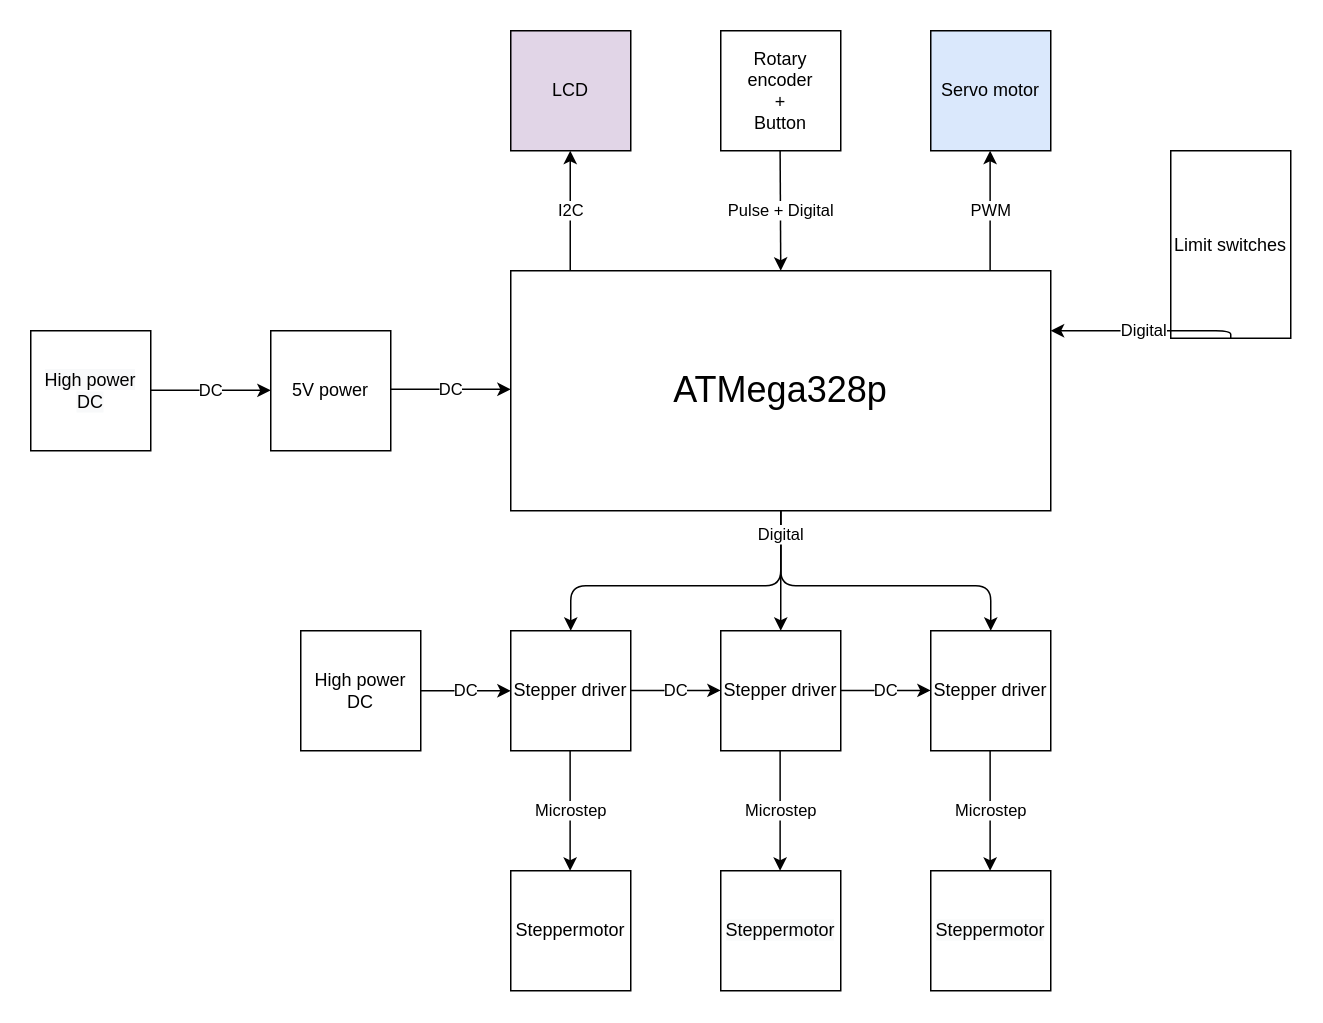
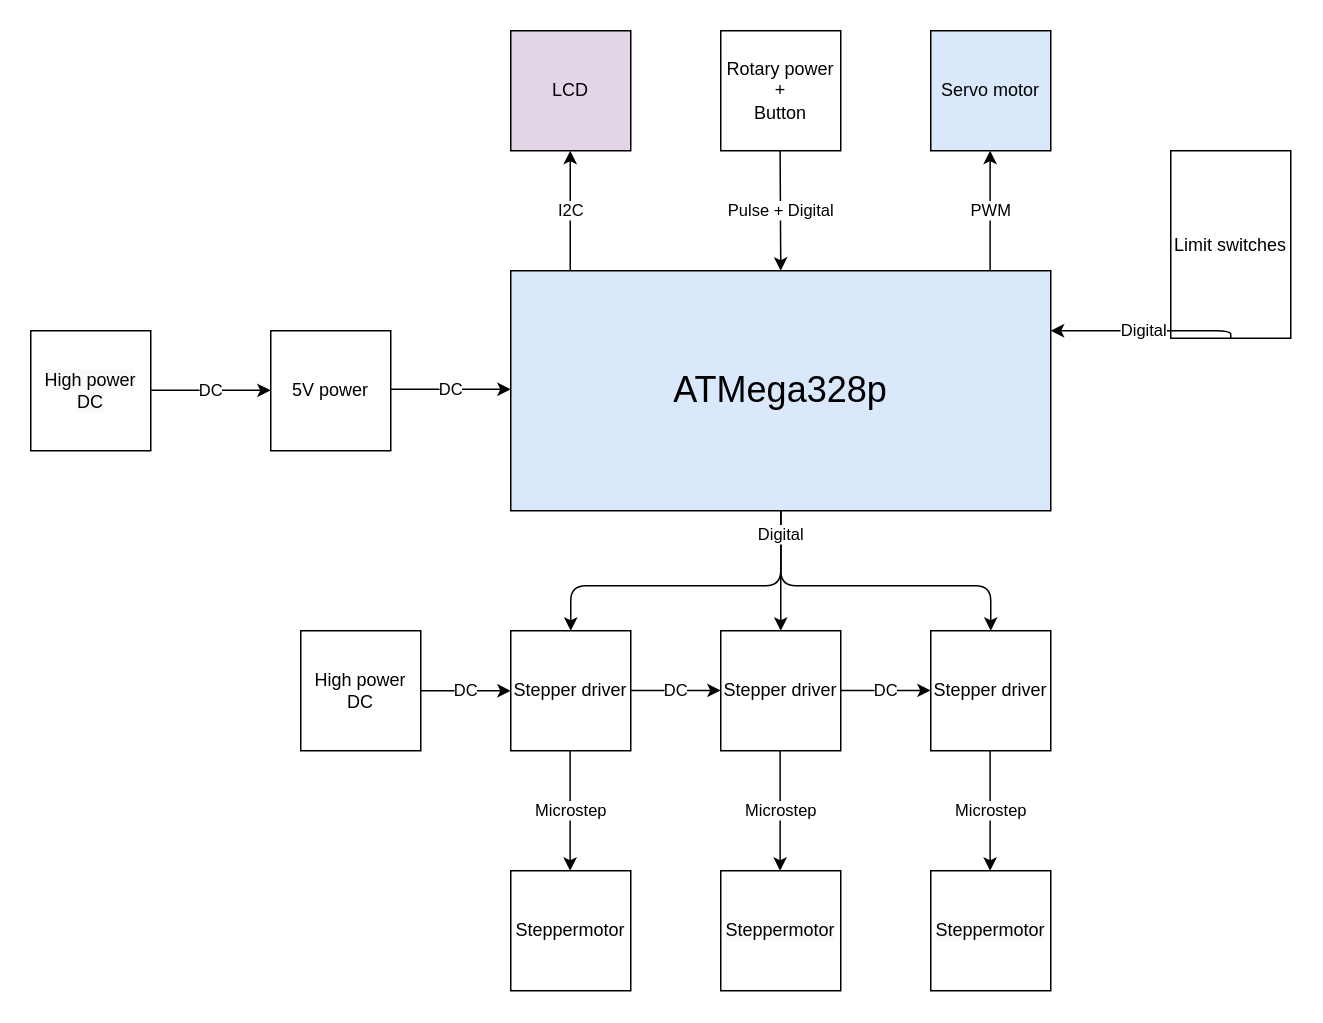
  <mxCell id="0" />
  <mxCell id="1" parent="0" />
- <mxCell id="2" value="ATMega328p" style="rounded=0;whiteSpace=wrap;html=1;fontSize=24;" parent="1" vertex="1"><mxGeometry x="340" y="180" width="360" height="160" as="geometry" /></mxCell>
+ <mxCell id="2" value="ATMega328p" style="rounded=0;whiteSpace=wrap;html=1;fontSize=24;fillColor=#dae8fc;" parent="1" vertex="1"><mxGeometry x="340" y="180" width="360" height="160" as="geometry" /></mxCell>
  <mxCell id="3" value="LCD" style="whiteSpace=wrap;html=1;aspect=fixed;fillColor=#e1d5e7;" parent="1" vertex="1"><mxGeometry x="340" y="20" width="80" height="80" as="geometry" /></mxCell>
- <mxCell id="4" value="Rotary encoder&lt;br&gt;+&lt;br&gt;Button" style="whiteSpace=wrap;html=1;aspect=fixed;" parent="1" vertex="1"><mxGeometry x="480" y="20" width="80" height="80" as="geometry" /></mxCell>
+ <mxCell id="4" value="Rotary power&lt;br&gt;+&lt;br&gt;Button" style="whiteSpace=wrap;html=1;aspect=fixed;" parent="1" vertex="1"><mxGeometry x="480" y="20" width="80" height="80" as="geometry" /></mxCell>
  <mxCell id="5" value="Pulse + Digital" style="endArrow=none;startArrow=classic;html=1;entryX=0.25;entryY=1;entryDx=0;entryDy=0;startFill=1;endFill=0;" parent="1" edge="1"><mxGeometry width="50" height="50" relative="1" as="geometry"><mxPoint x="520" y="180" as="sourcePoint" /><mxPoint x="519.58" y="100" as="targetPoint" /></mxGeometry></mxCell>
  <mxCell id="6" value="Stepper driver" style="whiteSpace=wrap;html=1;aspect=fixed;" parent="1" vertex="1"><mxGeometry x="480" y="420" width="80" height="80" as="geometry" /></mxCell>
  <mxCell id="7" value="&#10;&#10;&lt;span style=&quot;color: rgb(0, 0, 0); font-family: helvetica; font-size: 12px; font-style: normal; font-weight: 400; letter-spacing: normal; text-align: center; text-indent: 0px; text-transform: none; word-spacing: 0px; background-color: rgb(248, 249, 250); display: inline; float: none;&quot;&gt;Steppermotor&lt;/span&gt;&#10;&#10;" style="whiteSpace=wrap;html=1;aspect=fixed;" parent="1" vertex="1"><mxGeometry x="480" y="580" width="80" height="80" as="geometry" /></mxCell>
  <mxCell id="8" value="Steppermotor" style="whiteSpace=wrap;html=1;aspect=fixed;" parent="1" vertex="1"><mxGeometry x="340" y="580" width="80" height="80" as="geometry" /></mxCell>
  <mxCell id="9" value="&#10;&#10;&lt;span style=&quot;color: rgb(0, 0, 0); font-family: helvetica; font-size: 12px; font-style: normal; font-weight: 400; letter-spacing: normal; text-align: center; text-indent: 0px; text-transform: none; word-spacing: 0px; background-color: rgb(248, 249, 250); display: inline; float: none;&quot;&gt;Steppermotor&lt;/span&gt;&#10;&#10;" style="whiteSpace=wrap;html=1;aspect=fixed;" parent="1" vertex="1"><mxGeometry x="620" y="580" width="80" height="80" as="geometry" /></mxCell>
  <mxCell id="10" value="DC" style="edgeStyle=orthogonalEdgeStyle;rounded=0;orthogonalLoop=1;jettySize=auto;html=1;" parent="1" source="11" edge="1"><mxGeometry relative="1" as="geometry"><mxPoint x="340" y="460" as="targetPoint" /></mxGeometry></mxCell>
  <mxCell id="11" value="High power DC" style="whiteSpace=wrap;html=1;aspect=fixed;" parent="1" vertex="1"><mxGeometry x="200" y="420" width="80" height="80" as="geometry" /></mxCell>
  <mxCell id="12" value="&#10;&#10;&lt;span style=&quot;color: rgb(0, 0, 0); font-family: helvetica; font-size: 12px; font-style: normal; font-weight: 400; letter-spacing: normal; text-align: center; text-indent: 0px; text-transform: none; word-spacing: 0px; background-color: rgb(248, 249, 250); display: inline; float: none;&quot;&gt;High power DC&lt;/span&gt;&#10;&#10;" style="whiteSpace=wrap;html=1;aspect=fixed;" parent="1" vertex="1"><mxGeometry y="220" width="80" height="80" as="geometry" x="20" /></mxCell>
  <mxCell id="13" value="5V power" style="whiteSpace=wrap;html=1;aspect=fixed;" parent="1" vertex="1"><mxGeometry x="180" y="220" width="80" height="80" as="geometry" /></mxCell>
  <mxCell id="14" value="DC" style="endArrow=none;html=1;entryX=0.5;entryY=0;entryDx=0;entryDy=0;startArrow=classic;startFill=1;endFill=0;" parent="1" edge="1"><mxGeometry width="50" height="50" relative="1" as="geometry"><mxPoint x="340" y="259" as="sourcePoint" /><mxPoint x="260" y="259" as="targetPoint" /></mxGeometry></mxCell>
  <mxCell id="15" value="DC" style="endArrow=none;html=1;entryX=0.5;entryY=0;entryDx=0;entryDy=0;startArrow=classic;startFill=1;endFill=0;" parent="1" edge="1"><mxGeometry width="50" height="50" relative="1" as="geometry"><mxPoint x="180" y="259.71" as="sourcePoint" /><mxPoint x="100" y="259.71" as="targetPoint" /></mxGeometry></mxCell>
  <mxCell id="16" value="Limit switches" style="whiteSpace=wrap;html=1;aspect=fixed;" parent="1" vertex="1"><mxGeometry x="780" y="100" width="80" height="125" as="geometry" /></mxCell>
  <mxCell id="17" value="Digital" style="endArrow=classic;html=1;entryX=1;entryY=0.5;entryDx=0;entryDy=0;exitX=0.5;exitY=1;exitDx=0;exitDy=0;" parent="1" source="16" edge="1"><mxGeometry width="50" height="50" relative="1" as="geometry"><mxPoint x="580" y="320" as="sourcePoint" /><mxPoint x="700" y="220" as="targetPoint" /><Array as="points"><mxPoint x="820" y="220" /></Array></mxGeometry></mxCell>
  <mxCell id="18" value="Servo motor" style="whiteSpace=wrap;html=1;aspect=fixed;fillColor=#dae8fc;" parent="1" vertex="1"><mxGeometry x="620" y="20" width="80" height="80" as="geometry" /></mxCell>
  <mxCell id="19" value="PWM" style="endArrow=none;html=1;startArrow=classic;startFill=1;endFill=0;" parent="1" edge="1"><mxGeometry width="50" height="50" relative="1" as="geometry"><mxPoint x="659.58" y="100" as="sourcePoint" /><mxPoint x="659.58" y="180" as="targetPoint" /></mxGeometry></mxCell>
  <mxCell id="20" value="Stepper driver" style="whiteSpace=wrap;html=1;aspect=fixed;" parent="1" vertex="1"><mxGeometry x="340" y="420" width="80" height="80" as="geometry" /></mxCell>
  <mxCell id="21" value="Stepper driver" style="whiteSpace=wrap;html=1;aspect=fixed;" parent="1" vertex="1"><mxGeometry x="620" y="420" width="80" height="80" as="geometry" /></mxCell>
  <mxCell id="22" value="Microstep" style="endArrow=classic;html=1;" parent="1" edge="1"><mxGeometry width="50" height="50" relative="1" as="geometry"><mxPoint x="379.58" y="500" as="sourcePoint" /><mxPoint x="379.58" y="580" as="targetPoint" /></mxGeometry></mxCell>
  <mxCell id="23" value="Microstep" style="endArrow=classic;html=1;" parent="1" edge="1"><mxGeometry width="50" height="50" relative="1" as="geometry"><mxPoint x="519.58" y="500" as="sourcePoint" /><mxPoint x="519.58" y="580" as="targetPoint" /></mxGeometry></mxCell>
  <mxCell id="24" value="Microstep" style="endArrow=classic;html=1;" parent="1" edge="1"><mxGeometry width="50" height="50" relative="1" as="geometry"><mxPoint x="659.58" y="500" as="sourcePoint" /><mxPoint x="659.58" y="580" as="targetPoint" /></mxGeometry></mxCell>
  <mxCell id="25" value="DC" style="edgeStyle=orthogonalEdgeStyle;rounded=0;orthogonalLoop=1;jettySize=auto;html=1;" parent="1" edge="1"><mxGeometry relative="1" as="geometry"><mxPoint x="420" y="459.76" as="sourcePoint" /><mxPoint x="480" y="459.76" as="targetPoint" /></mxGeometry></mxCell>
  <mxCell id="26" value="DC" style="edgeStyle=orthogonalEdgeStyle;rounded=0;orthogonalLoop=1;jettySize=auto;html=1;" parent="1" edge="1"><mxGeometry relative="1" as="geometry"><mxPoint x="560" y="459.76" as="sourcePoint" /><mxPoint x="620" y="459.76" as="targetPoint" /></mxGeometry></mxCell>
  <mxCell id="27" value="" style="endArrow=classic;html=1;fontSize=24;entryX=0.5;entryY=0;entryDx=0;entryDy=0;" parent="1" target="20" edge="1"><mxGeometry width="50" height="50" relative="1" as="geometry"><mxPoint x="520" y="340" as="sourcePoint" /><mxPoint x="510" y="390" as="targetPoint" /><Array as="points"><mxPoint x="520" y="390" /><mxPoint x="380" y="390" /></Array></mxGeometry></mxCell>
  <mxCell id="28" value="" style="endArrow=classic;html=1;fontSize=24;entryX=0.5;entryY=0;entryDx=0;entryDy=0;" parent="1" target="21" edge="1"><mxGeometry width="50" height="50" relative="1" as="geometry"><mxPoint x="520" y="340" as="sourcePoint" /><mxPoint x="510" y="390" as="targetPoint" /><Array as="points"><mxPoint x="520" y="390" /><mxPoint x="660" y="390" /></Array></mxGeometry></mxCell>
  <mxCell id="29" value="" style="endArrow=classic;html=1;fontSize=24;entryX=0.5;entryY=0;entryDx=0;entryDy=0;" parent="1" target="6" edge="1"><mxGeometry width="50" height="50" relative="1" as="geometry"><mxPoint x="520" y="340" as="sourcePoint" /><mxPoint x="510" y="390" as="targetPoint" /></mxGeometry></mxCell>
  <mxCell id="30" value="Digital" style="edgeLabel;html=1;align=center;verticalAlign=middle;resizable=0;points=[];" parent="29" vertex="1" connectable="0"><mxGeometry x="-0.625" y="-1" relative="1" as="geometry"><mxPoint as="offset" /></mxGeometry></mxCell>
  <mxCell id="31" value="I2C" style="endArrow=classic;html=1;startArrow=none;startFill=0;endFill=1;" parent="1" edge="1"><mxGeometry width="50" height="50" relative="1" as="geometry"><mxPoint x="379.66" y="180" as="sourcePoint" /><mxPoint x="379.66" y="100" as="targetPoint" /></mxGeometry></mxCell>
